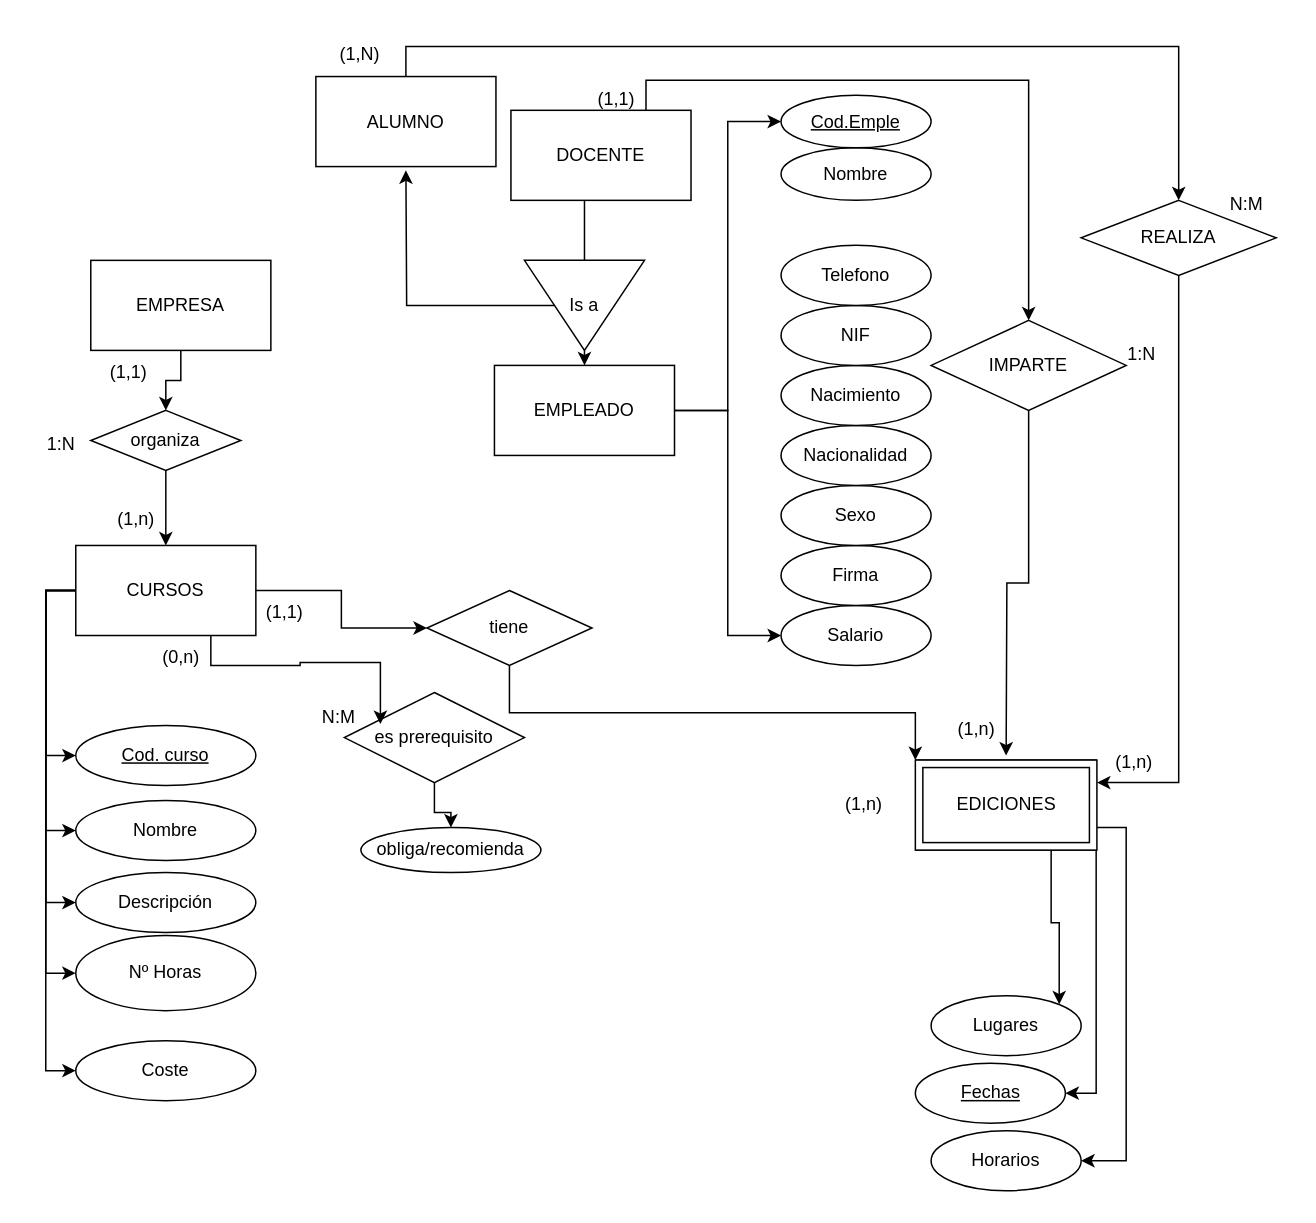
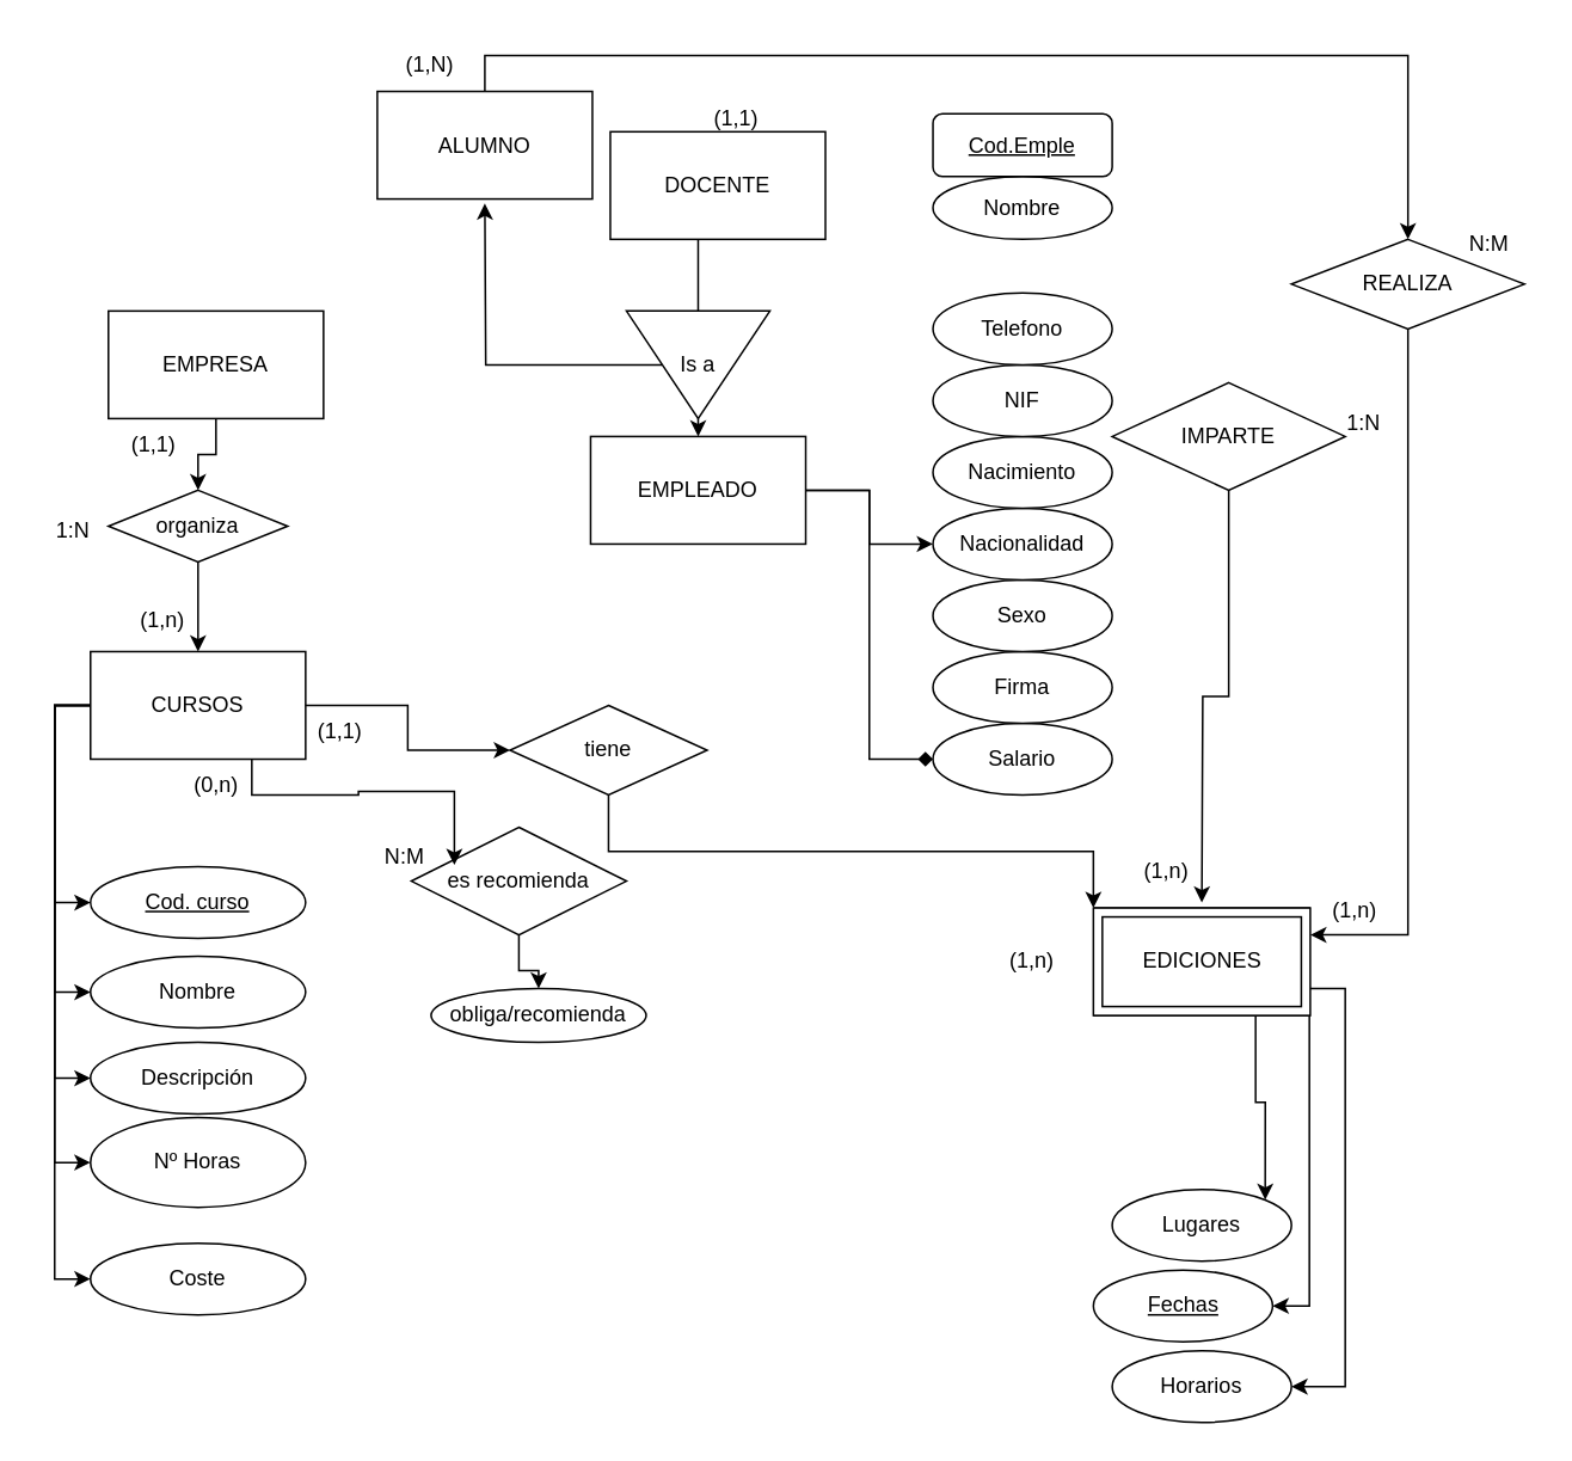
  <mxCell id="0" />
  <mxCell id="1" parent="0" />
  <mxCell id="2" value="" style="edgeStyle=orthogonalEdgeStyle;rounded=0;orthogonalLoop=1;jettySize=auto;html=1;" edge="1" parent="1" source="3" target="5"><mxGeometry relative="1" as="geometry" /></mxCell>
  <mxCell id="3" value="EMPRESA" style="rounded=0;whiteSpace=wrap;html=1;" vertex="1" parent="1"><mxGeometry x="60" y="173" width="120" height="60" as="geometry" /></mxCell>
  <mxCell id="4" value="" style="edgeStyle=orthogonalEdgeStyle;rounded=0;orthogonalLoop=1;jettySize=auto;html=1;" edge="1" parent="1" source="5" target="11"><mxGeometry relative="1" as="geometry" /></mxCell>
  <mxCell id="5" value="organiza" style="rhombus;whiteSpace=wrap;html=1;rounded=0;" vertex="1" parent="1"><mxGeometry x="60" y="273" width="100" height="40" as="geometry" /></mxCell>
  <mxCell id="6" style="edgeStyle=orthogonalEdgeStyle;rounded=0;orthogonalLoop=1;jettySize=auto;html=1;exitX=0;exitY=0.5;exitDx=0;exitDy=0;entryX=0;entryY=0.5;entryDx=0;entryDy=0;" edge="1" parent="1" source="11" target="12"><mxGeometry relative="1" as="geometry" /></mxCell>
  <mxCell id="7" style="edgeStyle=orthogonalEdgeStyle;rounded=0;orthogonalLoop=1;jettySize=auto;html=1;exitX=0;exitY=0.5;exitDx=0;exitDy=0;entryX=0;entryY=0.5;entryDx=0;entryDy=0;" edge="1" parent="1" source="11" target="13"><mxGeometry relative="1" as="geometry" /></mxCell>
  <mxCell id="8" style="edgeStyle=orthogonalEdgeStyle;rounded=0;orthogonalLoop=1;jettySize=auto;html=1;exitX=0;exitY=0.5;exitDx=0;exitDy=0;entryX=0;entryY=0.5;entryDx=0;entryDy=0;" edge="1" parent="1" source="11" target="14"><mxGeometry relative="1" as="geometry" /></mxCell>
  <mxCell id="9" style="edgeStyle=orthogonalEdgeStyle;rounded=0;orthogonalLoop=1;jettySize=auto;html=1;exitX=0;exitY=0.5;exitDx=0;exitDy=0;entryX=0;entryY=0.5;entryDx=0;entryDy=0;" edge="1" parent="1" source="11" target="15"><mxGeometry relative="1" as="geometry" /></mxCell>
  <mxCell id="10" style="edgeStyle=orthogonalEdgeStyle;rounded=0;orthogonalLoop=1;jettySize=auto;html=1;exitX=0;exitY=0.5;exitDx=0;exitDy=0;entryX=0;entryY=0.5;entryDx=0;entryDy=0;" edge="1" parent="1" source="11" target="16"><mxGeometry relative="1" as="geometry" /></mxCell>
  <mxCell id="11" value="CURSOS" style="whiteSpace=wrap;html=1;rounded=0;" vertex="1" parent="1"><mxGeometry x="50" y="363" width="120" height="60" as="geometry" /></mxCell>
  <mxCell id="12" value="Coste" style="ellipse;whiteSpace=wrap;html=1;" vertex="1" parent="1"><mxGeometry x="50" y="693" width="120" height="40" as="geometry" /></mxCell>
  <mxCell id="13" value="Nº Horas" style="ellipse;whiteSpace=wrap;html=1;" vertex="1" parent="1"><mxGeometry x="50" y="623" width="120" height="50" as="geometry" /></mxCell>
  <mxCell id="14" value="Descripción" style="ellipse;whiteSpace=wrap;html=1;" vertex="1" parent="1"><mxGeometry x="50" y="581" width="120" height="40" as="geometry" /></mxCell>
  <mxCell id="15" value="Nombre" style="ellipse;whiteSpace=wrap;html=1;" vertex="1" parent="1"><mxGeometry x="50" y="533" width="120" height="40" as="geometry" /></mxCell>
  <mxCell id="16" value="&lt;u&gt;Cod. curso&lt;/u&gt;" style="ellipse;whiteSpace=wrap;html=1;" vertex="1" parent="1"><mxGeometry x="50" y="483" width="120" height="40" as="geometry" /></mxCell>
  <mxCell id="17" style="edgeStyle=orthogonalEdgeStyle;rounded=0;orthogonalLoop=1;jettySize=auto;html=1;exitX=1;exitY=0.75;exitDx=0;exitDy=0;entryX=1;entryY=0.5;entryDx=0;entryDy=0;" edge="1" parent="1" source="20" target="36"><mxGeometry relative="1" as="geometry" /></mxCell>
  <mxCell id="18" style="edgeStyle=orthogonalEdgeStyle;rounded=0;orthogonalLoop=1;jettySize=auto;html=1;exitX=1;exitY=1;exitDx=0;exitDy=0;entryX=1;entryY=0.5;entryDx=0;entryDy=0;" edge="1" parent="1" source="20" target="37"><mxGeometry relative="1" as="geometry" /></mxCell>
  <mxCell id="19" style="edgeStyle=orthogonalEdgeStyle;rounded=0;orthogonalLoop=1;jettySize=auto;html=1;exitX=0.75;exitY=1;exitDx=0;exitDy=0;entryX=1;entryY=0;entryDx=0;entryDy=0;" edge="1" parent="1" source="20" target="38"><mxGeometry relative="1" as="geometry" /></mxCell>
  <mxCell id="20" value="EDICIONES" style="whiteSpace=wrap;html=1;rounded=0;" vertex="1" parent="1"><mxGeometry x="610" y="506" width="120" height="60" as="geometry" /></mxCell>
- <mxCell id="21" style="edgeStyle=orthogonalEdgeStyle;rounded=0;orthogonalLoop=1;jettySize=auto;html=1;exitX=1;exitY=0.5;exitDx=0;exitDy=0;entryX=0;entryY=0.5;entryDx=0;entryDy=0;" edge="1" parent="1" source="23" target="25"><mxGeometry relative="1" as="geometry" /></mxCell>
- <mxCell id="22" style="edgeStyle=orthogonalEdgeStyle;rounded=0;orthogonalLoop=1;jettySize=auto;html=1;exitX=1;exitY=0.5;exitDx=0;exitDy=0;entryX=0;entryY=0.5;entryDx=0;entryDy=0;" edge="1" parent="1" source="23" target="26"><mxGeometry relative="1" as="geometry" /></mxCell>
+ <mxCell id="21" style="edgeStyle=orthogonalEdgeStyle;rounded=0;orthogonalLoop=1;jettySize=auto;html=1;exitX=1;exitY=0.5;exitDx=0;exitDy=0;" edge="1" parent="1" source="23" target="29"><mxGeometry relative="1" as="geometry" /></mxCell>
+ <mxCell id="22" style="edgeStyle=orthogonalEdgeStyle;rounded=0;orthogonalLoop=1;jettySize=auto;html=1;exitX=1;exitY=0.5;exitDx=0;exitDy=0;entryX=0;entryY=0.5;entryDx=0;entryDy=0;endArrow=diamond;" edge="1" parent="1" source="23" target="26"><mxGeometry relative="1" as="geometry" /></mxCell>
  <mxCell id="23" value="EMPLEADO" style="whiteSpace=wrap;html=1;rounded=0;" vertex="1" parent="1"><mxGeometry x="329" y="243" width="120" height="60" as="geometry" /></mxCell>
  <mxCell id="24" value="Nombre" style="ellipse;whiteSpace=wrap;html=1;align=center;" vertex="1" parent="1"><mxGeometry x="520" y="98" width="100" height="35" as="geometry" /></mxCell>
- <mxCell id="25" value="&lt;u&gt;Cod.Emple&lt;/u&gt;" style="ellipse;whiteSpace=wrap;html=1;align=center;" vertex="1" parent="1"><mxGeometry x="520" y="63" width="100" height="35" as="geometry" /></mxCell>
+ <mxCell id="25" value="&lt;u&gt;Cod.Emple&lt;/u&gt;" style="whiteSpace=wrap;html=1;align=center;rounded=1;" vertex="1" parent="1"><mxGeometry x="520" y="63" width="100" height="35" as="geometry" /></mxCell>
  <mxCell id="26" value="Salario" style="ellipse;whiteSpace=wrap;html=1;align=center;" vertex="1" parent="1"><mxGeometry x="520" y="403" width="100" height="40" as="geometry" /></mxCell>
  <mxCell id="27" value="Firma" style="ellipse;whiteSpace=wrap;html=1;align=center;" vertex="1" parent="1"><mxGeometry x="520" y="363" width="100" height="40" as="geometry" /></mxCell>
  <mxCell id="28" value="Sexo" style="ellipse;whiteSpace=wrap;html=1;align=center;" vertex="1" parent="1"><mxGeometry x="520" y="323" width="100" height="40" as="geometry" /></mxCell>
  <mxCell id="29" value="Nacionalidad" style="ellipse;whiteSpace=wrap;html=1;align=center;" vertex="1" parent="1"><mxGeometry x="520" y="283" width="100" height="40" as="geometry" /></mxCell>
  <mxCell id="30" value="Nacimiento" style="ellipse;whiteSpace=wrap;html=1;align=center;" vertex="1" parent="1"><mxGeometry x="520" y="243" width="100" height="40" as="geometry" /></mxCell>
  <mxCell id="31" value="NIF" style="ellipse;whiteSpace=wrap;html=1;align=center;" vertex="1" parent="1"><mxGeometry x="520" y="203" width="100" height="40" as="geometry" /></mxCell>
  <mxCell id="32" value="Telefono" style="ellipse;whiteSpace=wrap;html=1;align=center;" vertex="1" parent="1"><mxGeometry x="520" y="163" width="100" height="40" as="geometry" /></mxCell>
  <mxCell id="33" value="" style="edgeStyle=orthogonalEdgeStyle;rounded=0;orthogonalLoop=1;jettySize=auto;html=1;" edge="1" parent="1" source="11" target="35"><mxGeometry relative="1" as="geometry"><mxPoint x="170" y="393" as="sourcePoint" /><mxPoint x="334" y="483" as="targetPoint" /></mxGeometry></mxCell>
  <mxCell id="34" style="edgeStyle=orthogonalEdgeStyle;rounded=0;orthogonalLoop=1;jettySize=auto;html=1;exitX=0.5;exitY=1;exitDx=0;exitDy=0;entryX=0;entryY=0;entryDx=0;entryDy=0;" edge="1" parent="1" source="35" target="45"><mxGeometry relative="1" as="geometry" /></mxCell>
  <mxCell id="35" value="tiene" style="shape=rhombus;perimeter=rhombusPerimeter;whiteSpace=wrap;html=1;align=center;" vertex="1" parent="1"><mxGeometry x="284" y="393" width="110" height="50" as="geometry" /></mxCell>
  <mxCell id="36" value="Horarios" style="ellipse;whiteSpace=wrap;html=1;align=center;" vertex="1" parent="1"><mxGeometry x="620" y="753" width="100" height="40" as="geometry" /></mxCell>
  <mxCell id="37" value="&lt;u&gt;Fechas&lt;/u&gt;" style="ellipse;whiteSpace=wrap;html=1;align=center;" vertex="1" parent="1"><mxGeometry x="609.5" y="708" width="100" height="40" as="geometry" /></mxCell>
  <mxCell id="38" value="Lugares" style="ellipse;whiteSpace=wrap;html=1;align=center;" vertex="1" parent="1"><mxGeometry x="620" y="663" width="100" height="40" as="geometry" /></mxCell>
  <mxCell id="39" value="" style="edgeStyle=orthogonalEdgeStyle;rounded=0;orthogonalLoop=1;jettySize=auto;html=1;" edge="1" parent="1" source="40" target="49"><mxGeometry relative="1" as="geometry" /></mxCell>
- <mxCell id="40" value="es prerequisito" style="shape=rhombus;perimeter=rhombusPerimeter;whiteSpace=wrap;html=1;align=center;" vertex="1" parent="1"><mxGeometry x="229" y="461" width="120" height="60" as="geometry" /></mxCell>
+ <mxCell id="40" value="es recomienda" style="shape=rhombus;perimeter=rhombusPerimeter;whiteSpace=wrap;html=1;align=center;" vertex="1" parent="1"><mxGeometry x="229" y="461" width="120" height="60" as="geometry" /></mxCell>
  <mxCell id="41" value="ALUMNO" style="whiteSpace=wrap;html=1;rounded=0;" vertex="1" parent="1"><mxGeometry x="210" y="50.5" width="120" height="60" as="geometry" /></mxCell>
  <mxCell id="42" value="(1,1)" style="text;html=1;align=center;verticalAlign=middle;resizable=0;points=[];autosize=1;strokeColor=none;fillColor=none;" vertex="1" parent="1"><mxGeometry x="60" y="233" width="50" height="30" as="geometry" /></mxCell>
  <mxCell id="43" value="1:N" style="text;html=1;align=center;verticalAlign=middle;resizable=0;points=[];autosize=1;strokeColor=none;fillColor=none;" vertex="1" parent="1"><mxGeometry x="20" y="281" width="40" height="30" as="geometry" /></mxCell>
  <mxCell id="44" value="(1,n)&lt;br&gt;" style="text;html=1;align=center;verticalAlign=middle;resizable=0;points=[];autosize=1;strokeColor=none;fillColor=none;" vertex="1" parent="1"><mxGeometry x="65" y="331" width="50" height="30" as="geometry" /></mxCell>
  <mxCell id="45" value="EDICIONES" style="shape=ext;margin=3;double=1;whiteSpace=wrap;html=1;align=center;" vertex="1" parent="1"><mxGeometry x="609.5" y="506" width="121" height="60" as="geometry" /></mxCell>
  <mxCell id="46" value="(1,n)" style="text;html=1;align=center;verticalAlign=middle;resizable=0;points=[];autosize=1;strokeColor=none;fillColor=none;" vertex="1" parent="1"><mxGeometry x="550" y="521" width="50" height="30" as="geometry" /></mxCell>
  <mxCell id="47" value="(1,1)" style="text;html=1;align=center;verticalAlign=middle;resizable=0;points=[];autosize=1;strokeColor=none;fillColor=none;" vertex="1" parent="1"><mxGeometry x="164" y="393" width="50" height="30" as="geometry" /></mxCell>
  <mxCell id="48" style="edgeStyle=orthogonalEdgeStyle;rounded=0;orthogonalLoop=1;jettySize=auto;html=1;exitX=0.75;exitY=1;exitDx=0;exitDy=0;entryX=0.2;entryY=0.35;entryDx=0;entryDy=0;entryPerimeter=0;" edge="1" parent="1" source="11" target="40"><mxGeometry relative="1" as="geometry" /></mxCell>
  <mxCell id="49" value="obliga/recomienda" style="ellipse;whiteSpace=wrap;html=1;" vertex="1" parent="1"><mxGeometry x="240" y="551" width="120" height="30" as="geometry" /></mxCell>
  <mxCell id="50" value="(0,n)" style="text;html=1;align=center;verticalAlign=middle;resizable=0;points=[];autosize=1;strokeColor=none;fillColor=none;" vertex="1" parent="1"><mxGeometry x="95" y="423" width="50" height="30" as="geometry" /></mxCell>
  <mxCell id="51" value="N:M" style="text;html=1;align=center;verticalAlign=middle;resizable=0;points=[];autosize=1;strokeColor=none;fillColor=none;" vertex="1" parent="1"><mxGeometry x="200" y="463" width="50" height="30" as="geometry" /></mxCell>
  <mxCell id="52" style="edgeStyle=orthogonalEdgeStyle;rounded=0;orthogonalLoop=1;jettySize=auto;html=1;exitX=0.5;exitY=1;exitDx=0;exitDy=0;" edge="1" parent="1" source="55"><mxGeometry relative="1" as="geometry"><mxPoint x="270" y="113" as="targetPoint" /></mxGeometry></mxCell>
  <mxCell id="53" style="edgeStyle=orthogonalEdgeStyle;rounded=0;orthogonalLoop=1;jettySize=auto;html=1;exitX=1;exitY=0.5;exitDx=0;exitDy=0;entryX=0.5;entryY=0;entryDx=0;entryDy=0;" edge="1" parent="1" source="55" target="23"><mxGeometry relative="1" as="geometry" /></mxCell>
  <mxCell id="54" style="edgeStyle=orthogonalEdgeStyle;rounded=0;orthogonalLoop=1;jettySize=auto;html=1;exitX=0;exitY=0.5;exitDx=0;exitDy=0;" edge="1" parent="1" source="55"><mxGeometry relative="1" as="geometry"><mxPoint x="389" y="113" as="targetPoint" /></mxGeometry></mxCell>
  <mxCell id="55" value="Is a" style="triangle;whiteSpace=wrap;html=1;direction=south;" vertex="1" parent="1"><mxGeometry x="349" y="173" width="80" height="60" as="geometry" /></mxCell>
  <mxCell id="56" value="DOCENTE" style="whiteSpace=wrap;html=1;" vertex="1" parent="1"><mxGeometry x="340" y="73" width="120" height="60" as="geometry" /></mxCell>
- <mxCell id="57" value="" style="edgeStyle=orthogonalEdgeStyle;rounded=0;orthogonalLoop=1;jettySize=auto;html=1;exitX=0.75;exitY=0;exitDx=0;exitDy=0;" edge="1" parent="1" source="56" target="59"><mxGeometry relative="1" as="geometry"><mxPoint x="680" y="505" as="targetPoint" /><mxPoint x="435" y="13" as="sourcePoint" /></mxGeometry></mxCell>
  <mxCell id="58" style="edgeStyle=orthogonalEdgeStyle;rounded=0;orthogonalLoop=1;jettySize=auto;html=1;exitX=0.5;exitY=1;exitDx=0;exitDy=0;" edge="1" parent="1" source="59"><mxGeometry relative="1" as="geometry"><mxPoint x="670" y="503" as="targetPoint" /></mxGeometry></mxCell>
  <mxCell id="59" value="IMPARTE" style="rhombus;whiteSpace=wrap;html=1;" vertex="1" parent="1"><mxGeometry x="620" y="213" width="130" height="60" as="geometry" /></mxCell>
  <mxCell id="60" value="" style="edgeStyle=orthogonalEdgeStyle;rounded=0;orthogonalLoop=1;jettySize=auto;html=1;exitX=0.5;exitY=0;exitDx=0;exitDy=0;entryX=0.5;entryY=0;entryDx=0;entryDy=0;" edge="1" parent="1" source="41" target="62"><mxGeometry relative="1" as="geometry"><mxPoint x="270" y="51" as="sourcePoint" /><mxPoint x="731" y="521" as="targetPoint" /></mxGeometry></mxCell>
  <mxCell id="61" style="edgeStyle=orthogonalEdgeStyle;rounded=0;orthogonalLoop=1;jettySize=auto;html=1;exitX=0.5;exitY=1;exitDx=0;exitDy=0;entryX=1;entryY=0.25;entryDx=0;entryDy=0;" edge="1" parent="1" source="62" target="45"><mxGeometry relative="1" as="geometry" /></mxCell>
  <mxCell id="62" value="REALIZA" style="rhombus;whiteSpace=wrap;html=1;" vertex="1" parent="1"><mxGeometry x="720" y="133" width="130" height="50" as="geometry" /></mxCell>
  <mxCell id="63" value="(1,N)" style="text;html=1;align=center;verticalAlign=middle;resizable=0;points=[];autosize=1;strokeColor=none;fillColor=none;" vertex="1" parent="1"><mxGeometry x="214" y="20.5" width="50" height="30" as="geometry" /></mxCell>
  <mxCell id="64" value="N:M" style="text;html=1;align=center;verticalAlign=middle;resizable=0;points=[];autosize=1;strokeColor=none;fillColor=none;" vertex="1" parent="1"><mxGeometry x="805" y="121" width="50" height="30" as="geometry" /></mxCell>
  <mxCell id="65" value="(1,n)" style="text;html=1;align=center;verticalAlign=middle;resizable=0;points=[];autosize=1;strokeColor=none;fillColor=none;" vertex="1" parent="1"><mxGeometry x="730" y="493" width="50" height="30" as="geometry" /></mxCell>
  <mxCell id="66" value="1:N" style="text;html=1;align=center;verticalAlign=middle;resizable=0;points=[];autosize=1;strokeColor=none;fillColor=none;" vertex="1" parent="1"><mxGeometry x="740" y="221" width="40" height="30" as="geometry" /></mxCell>
  <mxCell id="67" value="(1,1)" style="text;html=1;align=center;verticalAlign=middle;resizable=0;points=[];autosize=1;strokeColor=none;fillColor=none;" vertex="1" parent="1"><mxGeometry x="385" y="51" width="50" height="30" as="geometry" /></mxCell>
  <mxCell id="68" value="(1,n)" style="text;html=1;align=center;verticalAlign=middle;resizable=0;points=[];autosize=1;strokeColor=none;fillColor=none;" vertex="1" parent="1"><mxGeometry x="625" y="471" width="50" height="30" as="geometry" /></mxCell>
